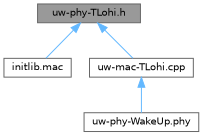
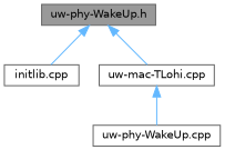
  digraph {
    node [color=grey40 fillcolor=white fontname=Helvetica fontsize=10 shape=box style=filled]
    edge [color=steelblue1 dir=back fontname=Helvetica fontsize=10 labelfontname=Helvetica labelfontsize=10 style=solid]
-   n1 [color=gray40 fillcolor=grey60 fontcolor=black height=0.2 label="uw-phy-TLohi.h" width=0.4]
-   n2 [height=0.2 label="initlib.mac" width=0.4]
+   n1 [color=gray40 fillcolor=grey60 fontcolor=black height=0.2 label="uw-phy-WakeUp.h" width=0.4]
+   n2 [height=0.2 label="initlib.cpp" width=0.4]
    n3 [height=0.2 label="uw-mac-TLohi.cpp" width=0.4]
-   n4 [height=0.2 label="uw-phy-WakeUp.phy" width=0.4]
+   n4 [height=0.2 label="uw-phy-WakeUp.cpp" width=0.4]
    n1 -> n2
    n1 -> n3
    n3 -> n4
  }
